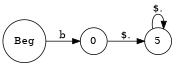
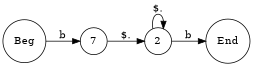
  digraph {
    fontname=Helvetica
    labelloc=t
    rankdir=LR
    node [shape=circle]
    edge [arrowhead=normal arrowtail=dot]
-   0
-   2 [label=5]
+   0 [label=7]
+   2
+   n3 [label=End]
    n4 [label=Beg]
    0 -> 2 [label="$."]
    2 -> 2 [label="$."]
+   2 -> n3 [label=b]
    n4 -> 0 [label=b]
  }
